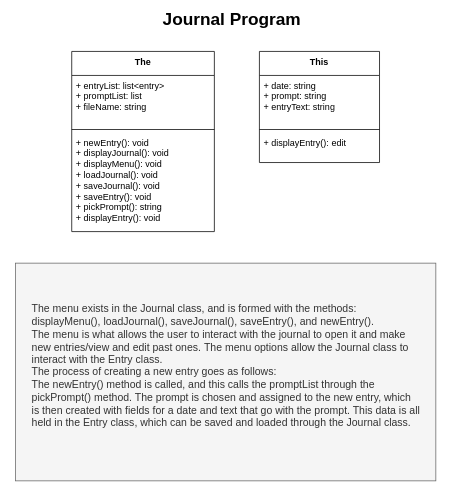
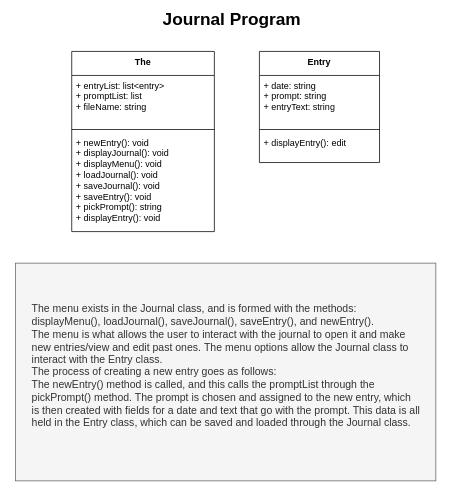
  <mxCell id="0" />
  <mxCell id="1" parent="0" />
  <mxCell id="2" value="&lt;font style=&quot;font-size: 23px;&quot;&gt;Journal Program&lt;/font&gt;" style="text;align=center;fontStyle=1;verticalAlign=middle;spacingLeft=3;spacingRight=3;strokeColor=none;rotatable=0;points=[[0,0.5],[1,0.5]];portConstraint=eastwest;html=1;" vertex="1" parent="1"><mxGeometry x="55" y="20" width="505" height="10" as="geometry" /></mxCell>
- <mxCell id="3" value="This" style="swimlane;fontStyle=1;align=center;verticalAlign=top;childLayout=stackLayout;horizontal=1;startSize=32;horizontalStack=0;resizeParent=1;resizeParentMax=0;resizeLast=0;collapsible=1;marginBottom=0;whiteSpace=wrap;html=1;" vertex="1" parent="1"><mxGeometry x="345" y="68" width="160" height="148" as="geometry"><mxRectangle x="120" y="110" width="80" height="30" as="alternateBounds" /></mxGeometry></mxCell>
+ <mxCell id="3" value="Entry" style="swimlane;fontStyle=1;align=center;verticalAlign=top;childLayout=stackLayout;horizontal=1;startSize=32;horizontalStack=0;resizeParent=1;resizeParentMax=0;resizeLast=0;collapsible=1;marginBottom=0;whiteSpace=wrap;html=1;" vertex="1" parent="1"><mxGeometry x="345" y="68" width="160" height="148" as="geometry"><mxRectangle x="120" y="110" width="80" height="30" as="alternateBounds" /></mxGeometry></mxCell>
  <mxCell id="4" value="&lt;div&gt;+ date: string&lt;/div&gt;&lt;div&gt;+ prompt: string&lt;/div&gt;&lt;div&gt;+ entryText: string&lt;/div&gt;&lt;div&gt;&lt;br&gt;&lt;/div&gt;" style="text;strokeColor=none;fillColor=none;align=left;verticalAlign=top;spacingLeft=4;spacingRight=4;overflow=hidden;rotatable=0;points=[[0,0.5],[1,0.5]];portConstraint=eastwest;whiteSpace=wrap;html=1;" vertex="1" parent="3"><mxGeometry y="32" width="160" height="68" as="geometry" /></mxCell>
  <mxCell id="5" value="" style="line;strokeWidth=1;fillColor=none;align=left;verticalAlign=middle;spacingTop=-1;spacingLeft=3;spacingRight=3;rotatable=0;labelPosition=right;points=[];portConstraint=eastwest;strokeColor=inherit;" vertex="1" parent="3"><mxGeometry y="100" width="160" height="8" as="geometry" /></mxCell>
  <mxCell id="6" value="+ displayEntry(): edit&lt;div&gt;&lt;br&gt;&lt;/div&gt;&lt;div&gt;&lt;br&gt;&lt;/div&gt;" style="text;strokeColor=none;fillColor=none;align=left;verticalAlign=top;spacingLeft=4;spacingRight=4;overflow=hidden;rotatable=0;points=[[0,0.5],[1,0.5]];portConstraint=eastwest;whiteSpace=wrap;html=1;" vertex="1" parent="3"><mxGeometry y="108" width="160" height="40" as="geometry" /></mxCell>
  <mxCell id="7" style="edgeStyle=orthogonalEdgeStyle;rounded=0;orthogonalLoop=1;jettySize=auto;html=1;exitX=1;exitY=0.5;exitDx=0;exitDy=0;" edge="1" parent="3" source="4" target="4"><mxGeometry relative="1" as="geometry" /></mxCell>
  <mxCell id="8" value="The" style="swimlane;fontStyle=1;align=center;verticalAlign=top;childLayout=stackLayout;horizontal=1;startSize=32;horizontalStack=0;resizeParent=1;resizeParentMax=0;resizeLast=0;collapsible=1;marginBottom=0;whiteSpace=wrap;html=1;" vertex="1" parent="1"><mxGeometry x="95" y="68" width="190" height="240" as="geometry" /></mxCell>
  <mxCell id="9" value="+ entryList: list&amp;lt;entry&amp;gt;&lt;div&gt;+ promptList: list&lt;/div&gt;&lt;div&gt;+ fileName: string&lt;/div&gt;" style="text;strokeColor=none;fillColor=none;align=left;verticalAlign=top;spacingLeft=4;spacingRight=4;overflow=hidden;rotatable=0;points=[[0,0.5],[1,0.5]];portConstraint=eastwest;whiteSpace=wrap;html=1;" vertex="1" parent="8"><mxGeometry y="32" width="190" height="68" as="geometry" /></mxCell>
  <mxCell id="10" value="" style="line;strokeWidth=1;fillColor=none;align=left;verticalAlign=middle;spacingTop=-1;spacingLeft=3;spacingRight=3;rotatable=0;labelPosition=right;points=[];portConstraint=eastwest;strokeColor=inherit;" vertex="1" parent="8"><mxGeometry y="100" width="190" height="8" as="geometry" /></mxCell>
  <mxCell id="11" value="+ newEntry(): void&lt;div&gt;+ displayJournal(): void&lt;/div&gt;&lt;div&gt;+ displayMenu(): void&lt;/div&gt;&lt;div&gt;&lt;span style=&quot;background-color: initial;&quot;&gt;+ loadJournal(): void&lt;/span&gt;&lt;br&gt;&lt;/div&gt;&lt;div&gt;&lt;span style=&quot;background-color: initial;&quot;&gt;+ saveJournal(): void&lt;/span&gt;&lt;/div&gt;&lt;div&gt;&lt;div&gt;+ saveEntry(): void&lt;/div&gt;&lt;div&gt;+ pickPrompt(): string&lt;/div&gt;&lt;/div&gt;&lt;div&gt;+ displayEntry(): void&lt;/div&gt;" style="text;strokeColor=none;fillColor=none;align=left;verticalAlign=top;spacingLeft=4;spacingRight=4;overflow=hidden;rotatable=0;points=[[0,0.5],[1,0.5]];portConstraint=eastwest;whiteSpace=wrap;html=1;" vertex="1" parent="8"><mxGeometry y="108" width="190" height="132" as="geometry" /></mxCell>
  <mxCell id="12" value="&lt;font style=&quot;font-size: 14px;&quot;&gt;The menu exists in the Journal class, and is formed with the methods: displayMenu(), loadJournal(), saveJournal(), saveEntry(), and newEntry().&lt;/font&gt;&lt;div&gt;&lt;font style=&quot;font-size: 14px;&quot;&gt;The menu is what allows the user to interact with the journal to open it and make new entries/view and edit past ones.&amp;nbsp;&lt;/font&gt;&lt;span style=&quot;font-size: 14px; background-color: initial;&quot;&gt;The menu options allow the Journal class to interact with the Entry class.&lt;/span&gt;&lt;/div&gt;&lt;div&gt;&lt;span style=&quot;font-size: 14px; background-color: initial;&quot;&gt;The process of creating a new entry goes as follows:&lt;/span&gt;&lt;/div&gt;&lt;div&gt;&lt;span style=&quot;font-size: 14px;&quot;&gt;The newEntry() method is called, and this calls the promptList through the pickPrompt() method. The prompt is chosen and assigned to the new entry, which is then created with fields for a date and text that go with the prompt. This data is all held in the Entry class, which can be saved and loaded through the Journal class.&lt;/span&gt;&lt;/div&gt;&lt;div&gt;&lt;font style=&quot;font-size: 14px;&quot;&gt;&lt;br&gt;&lt;/font&gt;&lt;/div&gt;" style="text;align=left;html=1;verticalAlign=middle;rounded=0;strokeWidth=1;strokeColor=#666666;fillColor=#f5f5f5;fontColor=#333333;whiteSpace=wrap;spacingLeft=20;spacingRight=20;" vertex="1" parent="1"><mxGeometry x="20" y="350" width="560" height="290" as="geometry" /></mxCell>
